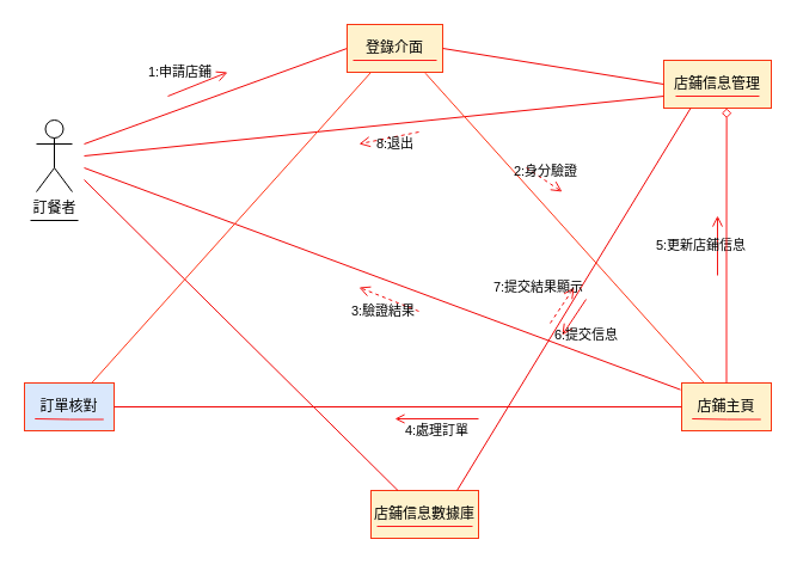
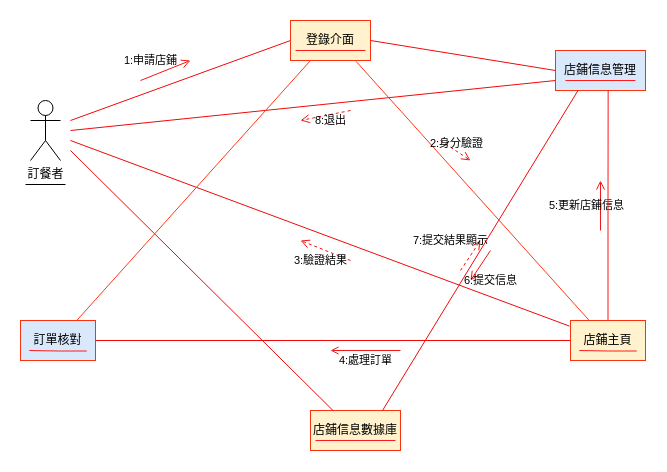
  <mxCell id="0" />
  <mxCell id="1" parent="0" />
  <mxCell id="2" value="訂餐者" style="shape=umlActor;verticalLabelPosition=bottom;verticalAlign=top;html=1;outlineConnect=0;" vertex="1" parent="1"><mxGeometry x="30" y="100" width="30" height="60" as="geometry" /></mxCell>
- <mxCell id="3" value="店鋪信息管理" style="rounded=0;whiteSpace=wrap;html=1;fillColor=#fff2cc;strokeColor=#f93310;" vertex="1" parent="1"><mxGeometry x="555" y="50" width="90" height="40" as="geometry" /></mxCell>
+ <mxCell id="3" value="店鋪信息管理" style="rounded=0;whiteSpace=wrap;html=1;fillColor=#dae8fc;strokeColor=#f93310;" vertex="1" parent="1"><mxGeometry x="555" y="50" width="90" height="40" as="geometry" /></mxCell>
  <mxCell id="4" value="訂單核對" style="rounded=0;whiteSpace=wrap;html=1;fillColor=#dae8fc;strokeColor=#f93310;" vertex="1" parent="1"><mxGeometry x="20" y="320" width="75" height="40" as="geometry" /></mxCell>
  <mxCell id="5" value="店鋪信息數據庫" style="rounded=0;whiteSpace=wrap;html=1;fillColor=#fff2cc;strokeColor=#f93310;" vertex="1" parent="1"><mxGeometry x="310" y="410" width="90" height="40" as="geometry" /></mxCell>
  <mxCell id="6" value="店鋪主頁" style="rounded=0;whiteSpace=wrap;html=1;fillColor=#fff2cc;strokeColor=#f93310;" vertex="1" parent="1"><mxGeometry x="570" y="320" width="75" height="40" as="geometry" /></mxCell>
  <mxCell id="7" value="" style="endArrow=none;html=1;rounded=0;edgeStyle=orthogonalEdgeStyle;strokeColor=#fd1c1c;" edge="1" parent="1"><mxGeometry relative="1" as="geometry"><mxPoint x="315" y="440" as="sourcePoint" /><mxPoint x="395" y="440" as="targetPoint" /></mxGeometry></mxCell>
  <mxCell id="8" value="" style="endArrow=none;html=1;rounded=0;edgeStyle=orthogonalEdgeStyle;strokeColor=#fd1c1c;" edge="1" parent="1"><mxGeometry relative="1" as="geometry"><mxPoint x="564.98" y="80" as="sourcePoint" /><mxPoint x="634.98" y="80" as="targetPoint" /><Array as="points"><mxPoint x="634.98" y="80" /><mxPoint x="634.98" y="80" /></Array></mxGeometry></mxCell>
  <mxCell id="9" value="" style="endArrow=none;html=1;rounded=0;edgeStyle=orthogonalEdgeStyle;strokeColor=#fd1c1c;" edge="1" parent="1"><mxGeometry relative="1" as="geometry"><mxPoint x="28.75" y="350" as="sourcePoint" /><mxPoint x="86.25" y="350.5" as="targetPoint" /></mxGeometry></mxCell>
  <mxCell id="10" value="" style="endArrow=none;html=1;rounded=0;endSize=8;startSize=8;endFill=0;strokeColor=#f10909;entryX=0;entryY=0.5;entryDx=0;entryDy=0;" edge="1" parent="1" target="22"><mxGeometry width="50" height="50" relative="1" as="geometry"><mxPoint x="70" y="120" as="sourcePoint" /><mxPoint x="265" y="40" as="targetPoint" /></mxGeometry></mxCell>
  <mxCell id="11" value="" style="endArrow=none;html=1;rounded=0;endSize=8;startSize=8;endFill=0;strokeColor=#f10909;entryX=0;entryY=0.75;entryDx=0;entryDy=0;" edge="1" parent="1" target="3"><mxGeometry width="50" height="50" relative="1" as="geometry"><mxPoint x="70" y="130" as="sourcePoint" /><mxPoint x="380" y="50" as="targetPoint" /></mxGeometry></mxCell>
  <mxCell id="12" value="" style="endArrow=none;html=1;rounded=0;endSize=8;startSize=8;endFill=0;strokeColor=#f10909;entryX=-0.013;entryY=0.141;entryDx=0;entryDy=0;entryPerimeter=0;" edge="1" parent="1" target="6"><mxGeometry width="50" height="50" relative="1" as="geometry"><mxPoint x="70" y="140" as="sourcePoint" /><mxPoint x="550" y="180" as="targetPoint" /></mxGeometry></mxCell>
  <mxCell id="13" value="" style="endArrow=none;html=1;rounded=0;endSize=8;startSize=8;endFill=0;strokeColor=#f10909;entryX=0;entryY=0.5;entryDx=0;entryDy=0;exitX=1;exitY=0.5;exitDx=0;exitDy=0;" edge="1" parent="1" source="4" target="6"><mxGeometry width="50" height="50" relative="1" as="geometry"><mxPoint x="100" y="150" as="sourcePoint" /><mxPoint x="550" y="190" as="targetPoint" /></mxGeometry></mxCell>
  <mxCell id="14" value="" style="endArrow=none;html=1;rounded=0;endSize=8;startSize=8;endFill=0;strokeColor=#f10909;entryX=0.25;entryY=1;entryDx=0;entryDy=0;exitX=0.8;exitY=0;exitDx=0;exitDy=0;exitPerimeter=0;" edge="1" parent="1" source="5" target="3"><mxGeometry width="50" height="50" relative="1" as="geometry"><mxPoint x="110" y="160" as="sourcePoint" /><mxPoint x="410" y="80" as="targetPoint" /></mxGeometry></mxCell>
  <mxCell id="15" value="" style="endArrow=none;html=1;rounded=0;endSize=8;startSize=8;endFill=0;strokeColor=#f10909;exitX=0.25;exitY=0;exitDx=0;exitDy=0;" edge="1" parent="1" source="5"><mxGeometry width="50" height="50" relative="1" as="geometry"><mxPoint x="120" y="170" as="sourcePoint" /><mxPoint x="70" y="150" as="targetPoint" /></mxGeometry></mxCell>
  <mxCell id="16" value="4:處理訂單" style="endArrow=open;endSize=6;html=1;rounded=0;labelBackgroundColor=none;strokeColor=#f31616;" edge="1" parent="1"><mxGeometry y="10" width="160" relative="1" as="geometry"><mxPoint x="400" y="350" as="sourcePoint" /><mxPoint x="330" y="350" as="targetPoint" /><mxPoint as="offset" /></mxGeometry></mxCell>
  <mxCell id="17" value="1:申請店鋪" style="endArrow=open;endSize=7;html=1;rounded=0;labelBackgroundColor=none;strokeColor=#f31616;" edge="1" parent="1"><mxGeometry x="-0.379" y="15" width="160" relative="1" as="geometry"><mxPoint x="140" y="80" as="sourcePoint" /><mxPoint x="190" y="60" as="targetPoint" /><mxPoint as="offset" /></mxGeometry></mxCell>
  <mxCell id="18" value="8:退出" style="endArrow=open;endSize=7;dashed=1;html=1;rounded=0;labelBackgroundColor=none;strokeColor=#f31616;" edge="1" parent="1"><mxGeometry x="-0.154" y="6" width="160" relative="1" as="geometry"><mxPoint x="350" y="110" as="sourcePoint" /><mxPoint x="300" y="120" as="targetPoint" /><mxPoint as="offset" /></mxGeometry></mxCell>
  <mxCell id="19" value="5:更新店鋪信息" style="endArrow=open;endSize=7;html=1;rounded=0;labelBackgroundColor=none;strokeColor=#f31616;" edge="1" parent="1"><mxGeometry y="14" width="160" relative="1" as="geometry"><mxPoint x="600" y="230" as="sourcePoint" /><mxPoint x="600" y="180" as="targetPoint" /><mxPoint as="offset" /></mxGeometry></mxCell>
  <mxCell id="20" value="3:驗證結果" style="endArrow=open;endSize=7;dashed=1;html=1;rounded=0;labelBackgroundColor=none;strokeColor=#f31616;" edge="1" parent="1"><mxGeometry x="0.035" y="11" width="160" relative="1" as="geometry"><mxPoint x="350" y="260" as="sourcePoint" /><mxPoint x="300" y="240" as="targetPoint" /><mxPoint as="offset" /></mxGeometry></mxCell>
  <mxCell id="21" value="" style="line;strokeWidth=1;fillColor=none;align=left;verticalAlign=middle;spacingTop=-1;spacingLeft=3;spacingRight=3;rotatable=0;labelPosition=right;points=[];portConstraint=eastwest;strokeColor=inherit;" vertex="1" parent="1"><mxGeometry x="25" y="180" width="40" height="8" as="geometry" /></mxCell>
  <mxCell id="22" value="登錄介面" style="rounded=0;whiteSpace=wrap;html=1;fillColor=#fff2cc;strokeColor=#f93310;" vertex="1" parent="1"><mxGeometry x="290" y="20" width="80" height="40" as="geometry" /></mxCell>
  <mxCell id="23" value="" style="endArrow=none;html=1;rounded=0;edgeStyle=orthogonalEdgeStyle;strokeColor=#fd1c1c;" edge="1" parent="1"><mxGeometry relative="1" as="geometry"><mxPoint x="295" y="50" as="sourcePoint" /><mxPoint x="365" y="50" as="targetPoint" /></mxGeometry></mxCell>
  <mxCell id="24" value="" style="endArrow=none;html=1;rounded=0;edgeStyle=orthogonalEdgeStyle;strokeColor=#fd1c1c;" edge="1" parent="1"><mxGeometry relative="1" as="geometry"><mxPoint x="578.75" y="350" as="sourcePoint" /><mxPoint x="636.25" y="350.5" as="targetPoint" /></mxGeometry></mxCell>
- <mxCell id="25" style="edgeStyle=orthogonalEdgeStyle;rounded=0;orthogonalLoop=1;jettySize=auto;html=1;entryX=0.585;entryY=1.001;entryDx=0;entryDy=0;entryPerimeter=0;endArrow=diamond;endFill=0;strokeColor=#fd1717;" edge="1" parent="1" source="6" target="3"><mxGeometry relative="1" as="geometry" /></mxCell>
+ <mxCell id="25" style="edgeStyle=orthogonalEdgeStyle;rounded=0;orthogonalLoop=1;jettySize=auto;html=1;entryX=0.585;entryY=1.001;entryDx=0;entryDy=0;entryPerimeter=0;endArrow=none;endFill=0;strokeColor=#fd1717;" edge="1" parent="1" source="6" target="3"><mxGeometry relative="1" as="geometry" /></mxCell>
  <mxCell id="26" value="" style="endArrow=none;endFill=0;endSize=12;html=1;rounded=0;exitX=0.75;exitY=0;exitDx=0;exitDy=0;strokeColor=#FF3819;" edge="1" parent="1" source="4"><mxGeometry width="160" relative="1" as="geometry"><mxPoint x="160" y="190" as="sourcePoint" /><mxPoint x="310" y="60" as="targetPoint" /></mxGeometry></mxCell>
  <mxCell id="27" value="" style="endArrow=none;endFill=0;endSize=12;html=1;rounded=0;exitX=0.25;exitY=0;exitDx=0;exitDy=0;strokeColor=#FF3819;entryX=0.819;entryY=1.02;entryDx=0;entryDy=0;entryPerimeter=0;" edge="1" parent="1" source="6" target="22"><mxGeometry width="160" relative="1" as="geometry"><mxPoint x="86" y="330" as="sourcePoint" /><mxPoint x="320" y="70" as="targetPoint" /></mxGeometry></mxCell>
  <mxCell id="28" value="" style="endArrow=none;html=1;rounded=0;endSize=8;startSize=8;endFill=0;strokeColor=#f10909;entryX=1;entryY=0.5;entryDx=0;entryDy=0;exitX=0;exitY=0.5;exitDx=0;exitDy=0;" edge="1" parent="1" source="3" target="22"><mxGeometry width="50" height="50" relative="1" as="geometry"><mxPoint x="80" y="130" as="sourcePoint" /><mxPoint x="300" y="50" as="targetPoint" /></mxGeometry></mxCell>
  <mxCell id="29" value="2:身分驗證" style="endArrow=open;endSize=7;dashed=1;html=1;rounded=0;labelBackgroundColor=none;strokeColor=#f31616;" edge="1" parent="1"><mxGeometry x="-0.154" y="6" width="160" relative="1" as="geometry"><mxPoint x="440" y="140" as="sourcePoint" /><mxPoint x="470" y="160" as="targetPoint" /><mxPoint as="offset" /></mxGeometry></mxCell>
  <mxCell id="30" value="7:提交結果顯示" style="endArrow=open;endSize=7;dashed=1;html=1;rounded=0;labelBackgroundColor=none;strokeColor=#f31616;" edge="1" parent="1"><mxGeometry x="0.077" y="25" width="160" relative="1" as="geometry"><mxPoint x="460" y="270" as="sourcePoint" /><mxPoint x="480" y="240" as="targetPoint" /><mxPoint as="offset" /></mxGeometry></mxCell>
  <mxCell id="31" value="6:提交信息" style="endArrow=open;endSize=7;html=1;rounded=0;labelBackgroundColor=none;strokeColor=#f31616;" edge="1" parent="1"><mxGeometry x="0.385" y="17" width="160" relative="1" as="geometry"><mxPoint x="490" y="250" as="sourcePoint" /><mxPoint x="470" y="280" as="targetPoint" /><mxPoint as="offset" /></mxGeometry></mxCell>
